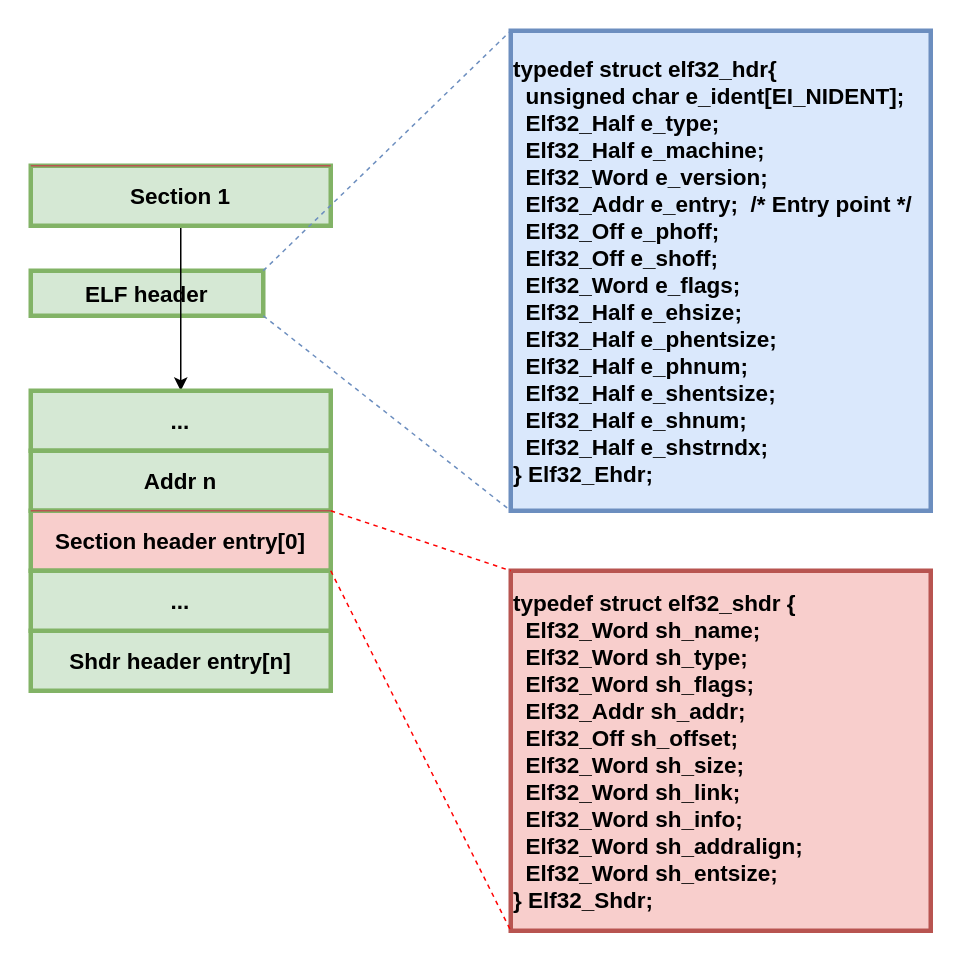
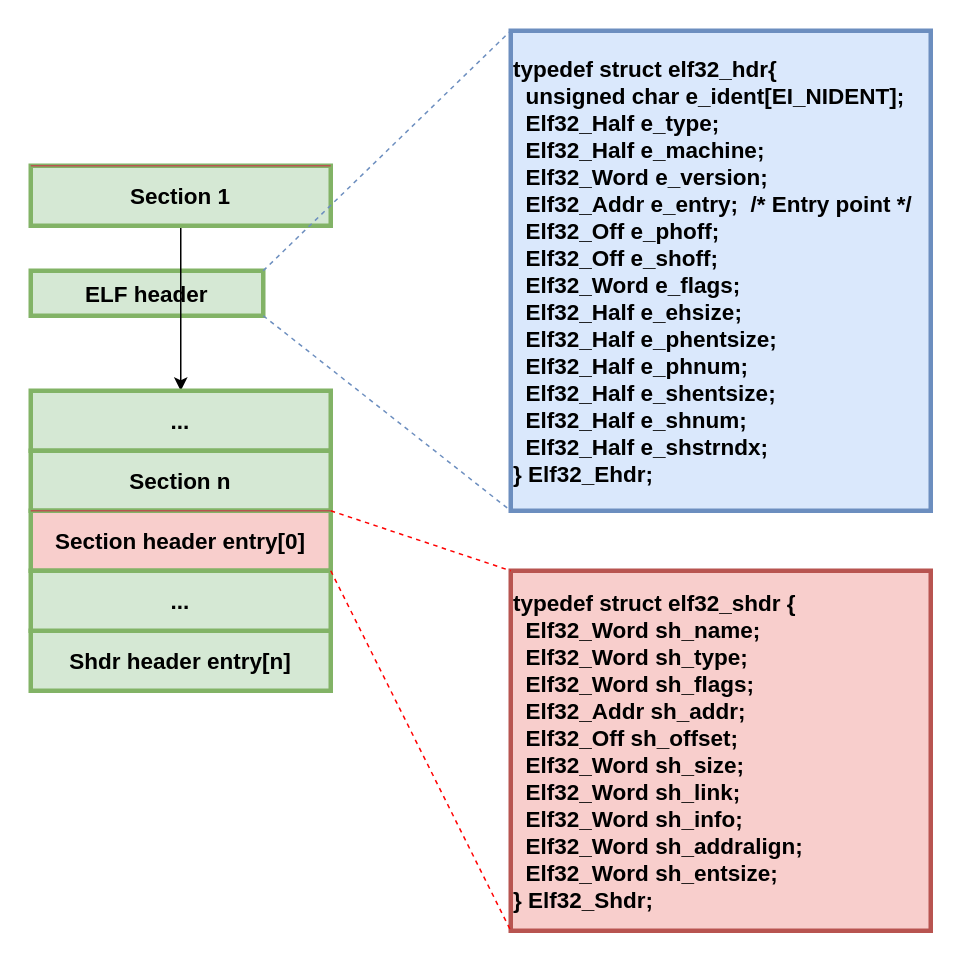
  <mxCell id="0" />
  <mxCell id="1" parent="0" />
  <mxCell id="2" value="&lt;span style=&quot;font-size: 15px;&quot;&gt;&lt;font style=&quot;font-size: 15px&quot;&gt;ELF header&lt;/font&gt;&lt;/span&gt;" style="rounded=0;whiteSpace=wrap;html=1;fillColor=#d5e8d4;strokeColor=#82b366;strokeWidth=3;fontStyle=1;fontSize=15;" vertex="1" parent="1"><mxGeometry x="20" y="180" width="155" height="30" as="geometry" /></mxCell>
  <mxCell id="3" style="edgeStyle=orthogonalEdgeStyle;rounded=0;orthogonalLoop=1;jettySize=auto;html=1;fontStyle=1;fontSize=15;" edge="1" parent="1" source="4" target="6"><mxGeometry relative="1" as="geometry" /></mxCell>
  <mxCell id="4" value="&lt;span style=&quot;font-size: 15px;&quot;&gt;&lt;font style=&quot;font-size: 15px&quot;&gt;Section 1&lt;/font&gt;&lt;/span&gt;" style="rounded=0;whiteSpace=wrap;html=1;fillColor=#d5e8d4;strokeColor=#82b366;strokeWidth=3;fontStyle=1;fontSize=15;" vertex="1" parent="1"><mxGeometry x="20" y="110" width="200" height="40" as="geometry" /></mxCell>
  <mxCell id="5" value="" style="edgeStyle=orthogonalEdgeStyle;rounded=0;orthogonalLoop=1;jettySize=auto;html=1;fontStyle=1;fontSize=15;" edge="1" parent="1" source="6" target="7"><mxGeometry relative="1" as="geometry" /></mxCell>
  <mxCell id="6" value="..." style="rounded=0;whiteSpace=wrap;html=1;fillColor=#d5e8d4;strokeColor=#82b366;strokeWidth=3;fontStyle=1;fontSize=15;" vertex="1" parent="1"><mxGeometry x="20" y="260" width="200" height="40" as="geometry" /></mxCell>
- <mxCell id="7" value="&lt;span style=&quot;font-size: 15px;&quot;&gt;&lt;font style=&quot;font-size: 15px&quot;&gt;Addr n&lt;/font&gt;&lt;/span&gt;" style="rounded=0;whiteSpace=wrap;html=1;fillColor=#d5e8d4;strokeColor=#82b366;strokeWidth=3;fontStyle=1;fontSize=15;" vertex="1" parent="1"><mxGeometry x="20" y="300" width="200" height="40" as="geometry" /></mxCell>
+ <mxCell id="7" value="&lt;span style=&quot;font-size: 15px;&quot;&gt;&lt;font style=&quot;font-size: 15px&quot;&gt;Section n&lt;/font&gt;&lt;/span&gt;" style="rounded=0;whiteSpace=wrap;html=1;fillColor=#d5e8d4;strokeColor=#82b366;strokeWidth=3;fontStyle=1;fontSize=15;" vertex="1" parent="1"><mxGeometry x="20" y="300" width="200" height="40" as="geometry" /></mxCell>
  <mxCell id="8" value="Section header entry[0]" style="rounded=0;whiteSpace=wrap;html=1;fillColor=#f8cecc;strokeColor=#82b366;strokeWidth=3;fontStyle=1;fontSize=15;" vertex="1" parent="1"><mxGeometry x="20" y="340" width="200" height="40" as="geometry" /></mxCell>
  <mxCell id="9" value="&lt;span&gt;Shdr header entry[n]&lt;/span&gt;" style="rounded=0;whiteSpace=wrap;html=1;fillColor=#d5e8d4;strokeColor=#82b366;strokeWidth=3;fontStyle=1;fontSize=15;" vertex="1" parent="1"><mxGeometry x="20" y="420" width="200" height="40" as="geometry" /></mxCell>
  <mxCell id="10" value="&lt;span&gt;...&lt;/span&gt;" style="rounded=0;whiteSpace=wrap;html=1;fillColor=#d5e8d4;strokeColor=#82b366;strokeWidth=3;fontStyle=1;fontSize=15;" vertex="1" parent="1"><mxGeometry x="20" y="380" width="200" height="40" as="geometry" /></mxCell>
  <mxCell id="11" value="" style="endArrow=none;html=1;fontSize=15;exitX=0;exitY=0;exitDx=0;exitDy=0;entryX=1;entryY=0;entryDx=0;entryDy=0;fillColor=#f8cecc;strokeColor=#b85450;fontStyle=1" edge="1" parent="1" source="4" target="4"><mxGeometry width="50" height="50" relative="1" as="geometry"><mxPoint x="300" y="500" as="sourcePoint" /><mxPoint x="350" y="450" as="targetPoint" /></mxGeometry></mxCell>
  <mxCell id="12" value="" style="endArrow=none;html=1;fontSize=15;exitX=0;exitY=0;exitDx=0;exitDy=0;entryX=1;entryY=0;entryDx=0;entryDy=0;fillColor=#f8cecc;strokeColor=#b85450;fontStyle=1" edge="1" parent="1"><mxGeometry width="50" height="50" relative="1" as="geometry"><mxPoint x="20" y="340" as="sourcePoint" /><mxPoint x="220" y="340" as="targetPoint" /></mxGeometry></mxCell>
  <mxCell id="13" value="&lt;div&gt;&lt;span&gt;typedef struct elf32_hdr{&lt;/span&gt;&lt;/div&gt;&lt;div&gt;&lt;span&gt;&amp;nbsp; unsigned char&lt;span&gt;&#09;&lt;/span&gt;e_ident[EI_NIDENT];&lt;/span&gt;&lt;/div&gt;&lt;div&gt;&lt;span&gt;&amp;nbsp; Elf32_Half&lt;span&gt;&#09;&lt;/span&gt;e_type;&lt;/span&gt;&lt;/div&gt;&lt;div&gt;&lt;span&gt;&amp;nbsp; Elf32_Half&lt;span&gt;&#09;&lt;/span&gt;e_machine;&lt;/span&gt;&lt;/div&gt;&lt;div&gt;&lt;span&gt;&amp;nbsp; Elf32_Word&lt;span&gt;&#09;&lt;/span&gt;e_version;&lt;/span&gt;&lt;/div&gt;&lt;div&gt;&lt;span&gt;&amp;nbsp; Elf32_Addr&lt;span&gt;&#09;&lt;/span&gt;e_entry;&amp;nbsp; /* Entry point */&lt;/span&gt;&lt;/div&gt;&lt;div&gt;&lt;span&gt;&amp;nbsp; Elf32_Off&lt;span&gt;&#09;&lt;/span&gt;e_phoff;&lt;/span&gt;&lt;/div&gt;&lt;div&gt;&lt;span&gt;&amp;nbsp; Elf32_Off&lt;span&gt;&#09;&lt;/span&gt;e_shoff;&lt;/span&gt;&lt;/div&gt;&lt;div&gt;&lt;span&gt;&amp;nbsp; Elf32_Word&lt;span&gt;&#09;&lt;/span&gt;e_flags;&lt;/span&gt;&lt;/div&gt;&lt;div&gt;&lt;span&gt;&amp;nbsp; Elf32_Half&lt;span&gt;&#09;&lt;/span&gt;e_ehsize;&lt;/span&gt;&lt;/div&gt;&lt;div&gt;&lt;span&gt;&amp;nbsp; Elf32_Half&lt;span&gt;&#09;&lt;/span&gt;e_phentsize;&lt;/span&gt;&lt;/div&gt;&lt;div&gt;&lt;span&gt;&amp;nbsp; Elf32_Half&lt;span&gt;&#09;&lt;/span&gt;e_phnum;&lt;/span&gt;&lt;/div&gt;&lt;div&gt;&lt;span&gt;&amp;nbsp; Elf32_Half&lt;span&gt;&#09;&lt;/span&gt;e_shentsize;&lt;/span&gt;&lt;/div&gt;&lt;div&gt;&lt;span&gt;&amp;nbsp; Elf32_Half&lt;span&gt;&#09;&lt;/span&gt;e_shnum;&lt;/span&gt;&lt;/div&gt;&lt;div&gt;&lt;span&gt;&amp;nbsp; Elf32_Half&lt;span&gt;&#09;&lt;/span&gt;e_shstrndx;&lt;/span&gt;&lt;/div&gt;&lt;div&gt;&lt;span&gt;} Elf32_Ehdr;&lt;/span&gt;&lt;/div&gt;" style="rounded=0;whiteSpace=wrap;html=1;strokeWidth=3;fontSize=15;fillColor=#dae8fc;strokeColor=#6c8ebf;fontStyle=1;align=left;" vertex="1" parent="1"><mxGeometry x="340" y="20" width="280" height="320" as="geometry" /></mxCell>
  <mxCell id="14" value="&lt;div&gt;typedef struct elf32_shdr {&lt;/div&gt;&lt;div&gt;&amp;nbsp; Elf32_Word&lt;span&gt;&#09;&lt;/span&gt;sh_name;&lt;/div&gt;&lt;div&gt;&amp;nbsp; Elf32_Word&lt;span&gt;&#09;&lt;/span&gt;sh_type;&lt;/div&gt;&lt;div&gt;&amp;nbsp; Elf32_Word&lt;span&gt;&#09;&lt;/span&gt;sh_flags;&lt;/div&gt;&lt;div&gt;&amp;nbsp; Elf32_Addr&lt;span&gt;&#09;&lt;/span&gt;sh_addr;&lt;/div&gt;&lt;div&gt;&amp;nbsp; Elf32_Off&lt;span&gt;&#09;&lt;/span&gt;sh_offset;&lt;/div&gt;&lt;div&gt;&amp;nbsp; Elf32_Word&lt;span&gt;&#09;&lt;/span&gt;sh_size;&lt;/div&gt;&lt;div&gt;&amp;nbsp; Elf32_Word&lt;span&gt;&#09;&lt;/span&gt;sh_link;&lt;/div&gt;&lt;div&gt;&amp;nbsp; Elf32_Word&lt;span&gt;&#09;&lt;/span&gt;sh_info;&lt;/div&gt;&lt;div&gt;&amp;nbsp; Elf32_Word&lt;span&gt;&#09;&lt;/span&gt;sh_addralign;&lt;/div&gt;&lt;div&gt;&amp;nbsp; Elf32_Word&lt;span&gt;&#09;&lt;/span&gt;sh_entsize;&lt;/div&gt;&lt;div&gt;} Elf32_Shdr;&lt;/div&gt;" style="rounded=0;whiteSpace=wrap;html=1;strokeWidth=3;fontSize=15;fillColor=#f8cecc;strokeColor=#b85450;fontStyle=1;align=left;" vertex="1" parent="1"><mxGeometry x="340" y="380" width="280" height="240" as="geometry" /></mxCell>
  <mxCell id="15" value="" style="endArrow=none;dashed=1;html=1;strokeColor=#6c8ebf;fontSize=15;align=left;exitX=1;exitY=0;exitDx=0;exitDy=0;entryX=0;entryY=0;entryDx=0;entryDy=0;fillColor=#dae8fc;" edge="1" parent="1" source="2" target="13"><mxGeometry width="50" height="50" relative="1" as="geometry"><mxPoint x="280" y="320" as="sourcePoint" /><mxPoint x="330" y="270" as="targetPoint" /></mxGeometry></mxCell>
  <mxCell id="16" value="" style="endArrow=none;dashed=1;html=1;strokeColor=#6c8ebf;fontSize=15;align=left;exitX=1;exitY=1;exitDx=0;exitDy=0;entryX=0;entryY=1;entryDx=0;entryDy=0;fillColor=#dae8fc;" edge="1" parent="1" source="2" target="13"><mxGeometry width="50" height="50" relative="1" as="geometry"><mxPoint x="230" y="190" as="sourcePoint" /><mxPoint x="350" y="30" as="targetPoint" /></mxGeometry></mxCell>
  <mxCell id="17" value="" style="endArrow=none;dashed=1;html=1;strokeColor=#FF0000;fontSize=15;align=left;exitX=1;exitY=0;exitDx=0;exitDy=0;entryX=0;entryY=0;entryDx=0;entryDy=0;" edge="1" parent="1" source="8" target="14"><mxGeometry width="50" height="50" relative="1" as="geometry"><mxPoint x="230" y="190" as="sourcePoint" /><mxPoint x="350" y="30" as="targetPoint" /></mxGeometry></mxCell>
  <mxCell id="18" value="" style="endArrow=none;dashed=1;html=1;strokeColor=#FF0000;fontSize=15;align=left;exitX=1;exitY=0;exitDx=0;exitDy=0;entryX=0;entryY=1;entryDx=0;entryDy=0;" edge="1" parent="1" source="10" target="14"><mxGeometry width="50" height="50" relative="1" as="geometry"><mxPoint x="230" y="350" as="sourcePoint" /><mxPoint x="350" y="390" as="targetPoint" /></mxGeometry></mxCell>
